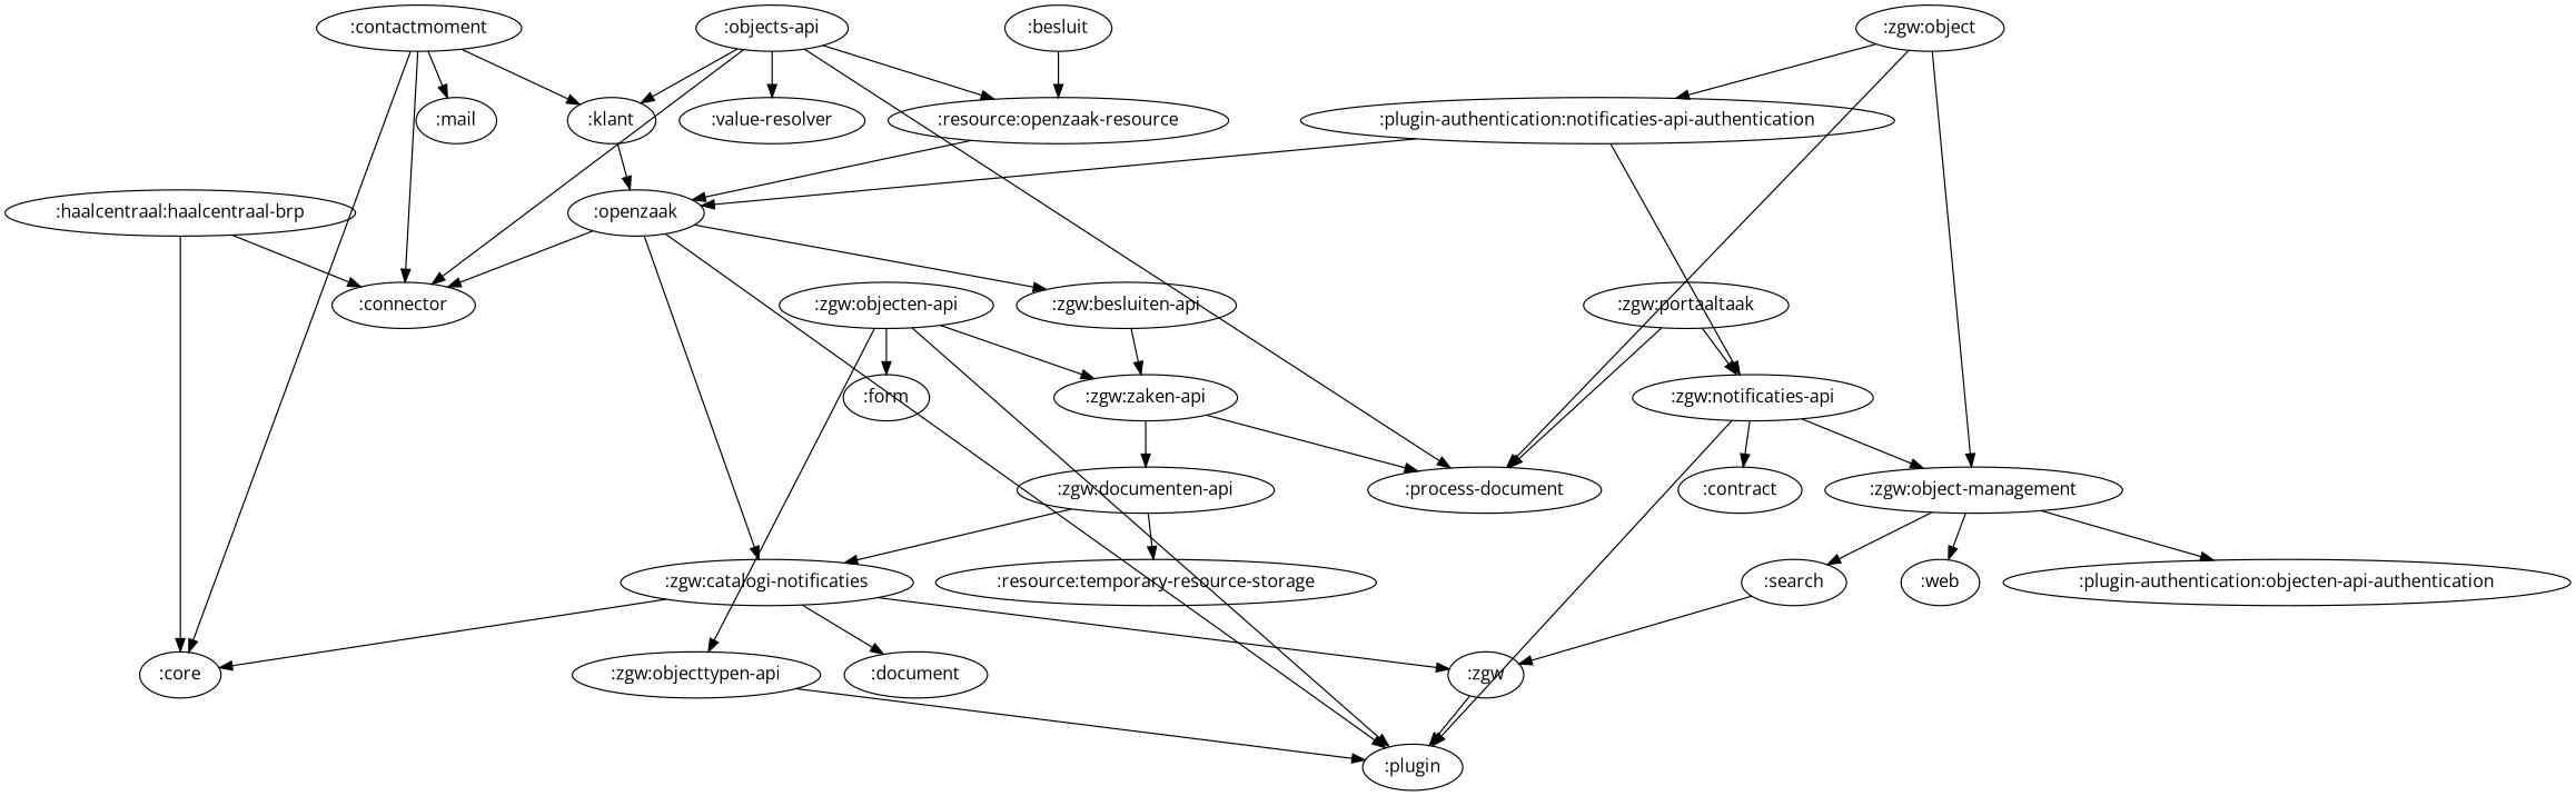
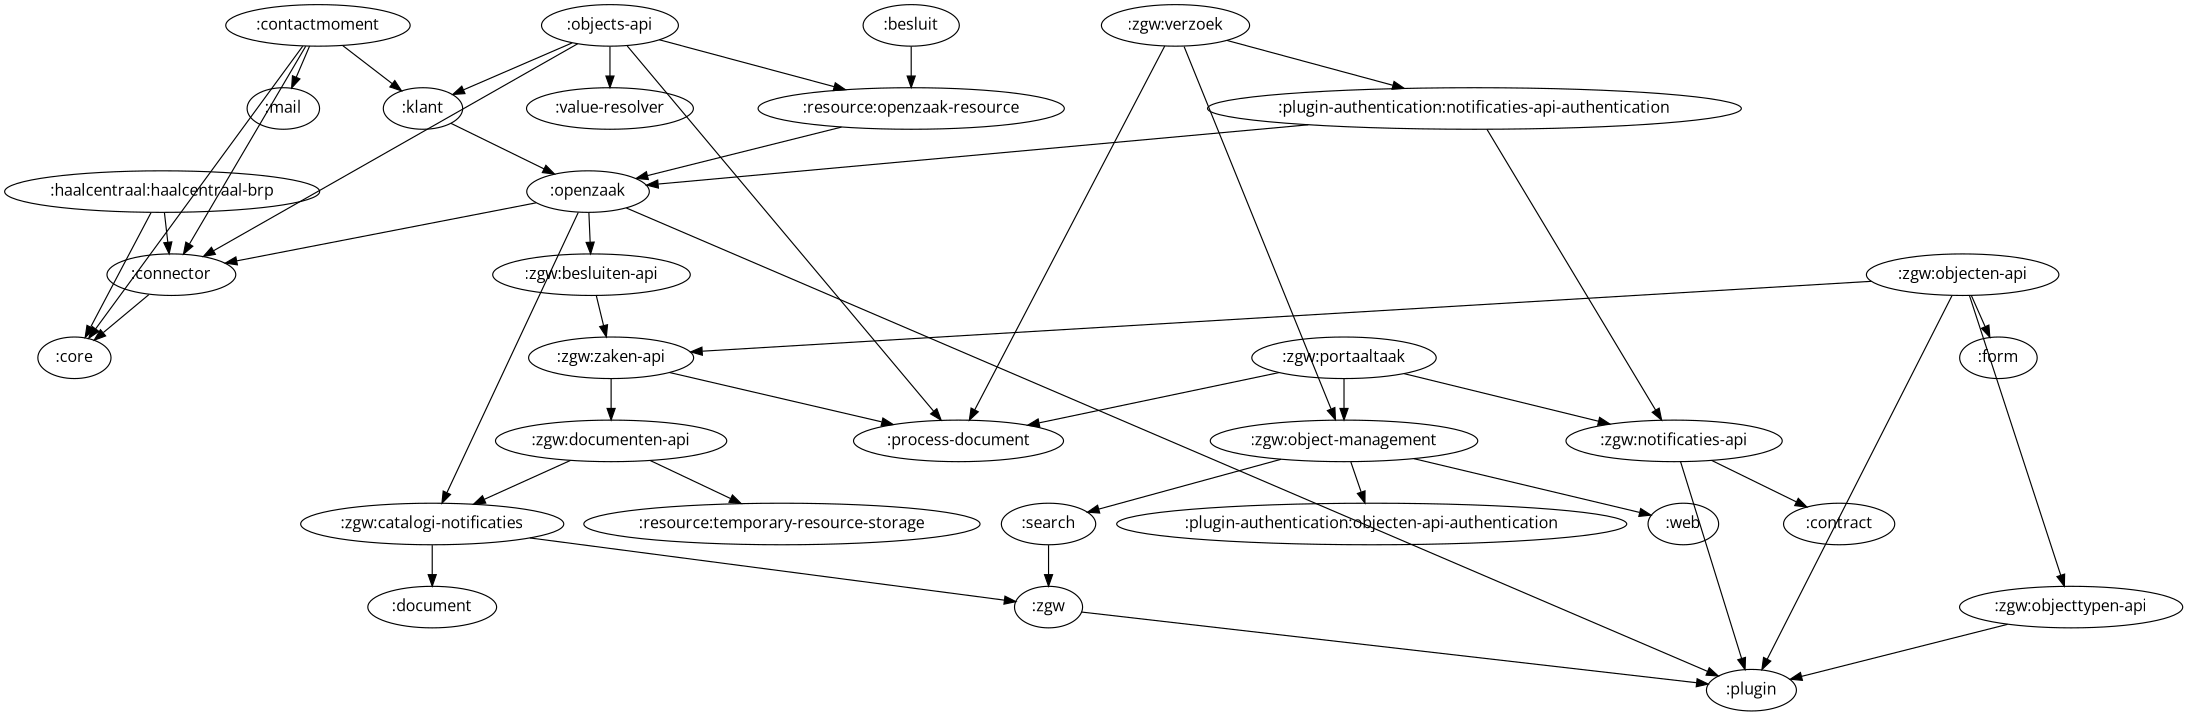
  digraph {
    fontname="Open Sans"
    splines=line
    node [fontname="Open Sans"]
    edge [fontname="Open Sans"]
    ":besluit"
    ":resource:openzaak-resource"
    ":openzaak"
    ":connector"
    ":plugin"
    n6 [label=":zgw:catalogi-notificaties"]
    ":zgw:besluiten-api"
    ":core"
    ":document"
    ":zgw"
    ":zgw:zaken-api"
    ":process-document"
    ":zgw:documenten-api"
    ":contactmoment"
    ":klant"
    ":mail"
    ":resource:temporary-resource-storage"
    ":objects-api"
    ":value-resolver"
    ":search"
    ":haalcentraal:haalcentraal-brp"
    ":plugin-authentication:notificaties-api-authentication"
    ":zgw:notificaties-api"
    ":contract"
    ":zgw:objecten-api"
    ":form"
    ":zgw:objecttypen-api"
    ":zgw:object-management"
    ":plugin-authentication:objecten-api-authentication"
    ":web"
    ":zgw:portaaltaak"
-   ":zgw:verzoek" [label=":zgw:object"]
+   ":zgw:verzoek"
    ":besluit" -> ":resource:openzaak-resource"
    ":resource:openzaak-resource" -> ":openzaak"
    ":openzaak" -> ":connector"
    ":openzaak" -> ":plugin"
    ":openzaak" -> n6
    ":openzaak" -> ":zgw:besluiten-api"
-   n6 -> ":core"
+   ":connector" -> ":core"
    n6 -> ":document"
    n6 -> ":zgw"
    ":zgw:besluiten-api" -> ":zgw:zaken-api"
    ":zgw" -> ":plugin"
    ":zgw:zaken-api" -> ":process-document"
    ":zgw:zaken-api" -> ":zgw:documenten-api"
    ":zgw:documenten-api" -> n6
    ":zgw:documenten-api" -> ":resource:temporary-resource-storage"
    ":contactmoment" -> ":connector"
    ":contactmoment" -> ":core"
    ":contactmoment" -> ":klant"
    ":contactmoment" -> ":mail"
    ":klant" -> ":openzaak"
    ":objects-api" -> ":resource:openzaak-resource"
    ":objects-api" -> ":connector"
    ":objects-api" -> ":process-document"
    ":objects-api" -> ":klant"
    ":objects-api" -> ":value-resolver"
    ":search" -> ":zgw"
    ":haalcentraal:haalcentraal-brp" -> ":connector"
    ":haalcentraal:haalcentraal-brp" -> ":core"
    ":plugin-authentication:notificaties-api-authentication" -> ":openzaak"
    ":plugin-authentication:notificaties-api-authentication" -> ":zgw:notificaties-api"
    ":zgw:notificaties-api" -> ":plugin"
    ":zgw:notificaties-api" -> ":contract"
    ":zgw:objecten-api" -> ":plugin"
    ":zgw:objecten-api" -> ":zgw:zaken-api"
    ":zgw:objecten-api" -> ":form"
    ":zgw:objecten-api" -> ":zgw:objecttypen-api"
    ":zgw:objecttypen-api" -> ":plugin"
    ":zgw:object-management" -> ":search"
    ":zgw:object-management" -> ":plugin-authentication:objecten-api-authentication"
    ":zgw:object-management" -> ":web"
    ":zgw:portaaltaak" -> ":process-document"
    ":zgw:portaaltaak" -> ":zgw:notificaties-api"
-   ":zgw:notificaties-api" -> ":zgw:object-management"
+   ":zgw:portaaltaak" -> ":zgw:object-management"
    ":zgw:verzoek" -> ":process-document"
    ":zgw:verzoek" -> ":plugin-authentication:notificaties-api-authentication"
    ":zgw:verzoek" -> ":zgw:object-management"
  }
